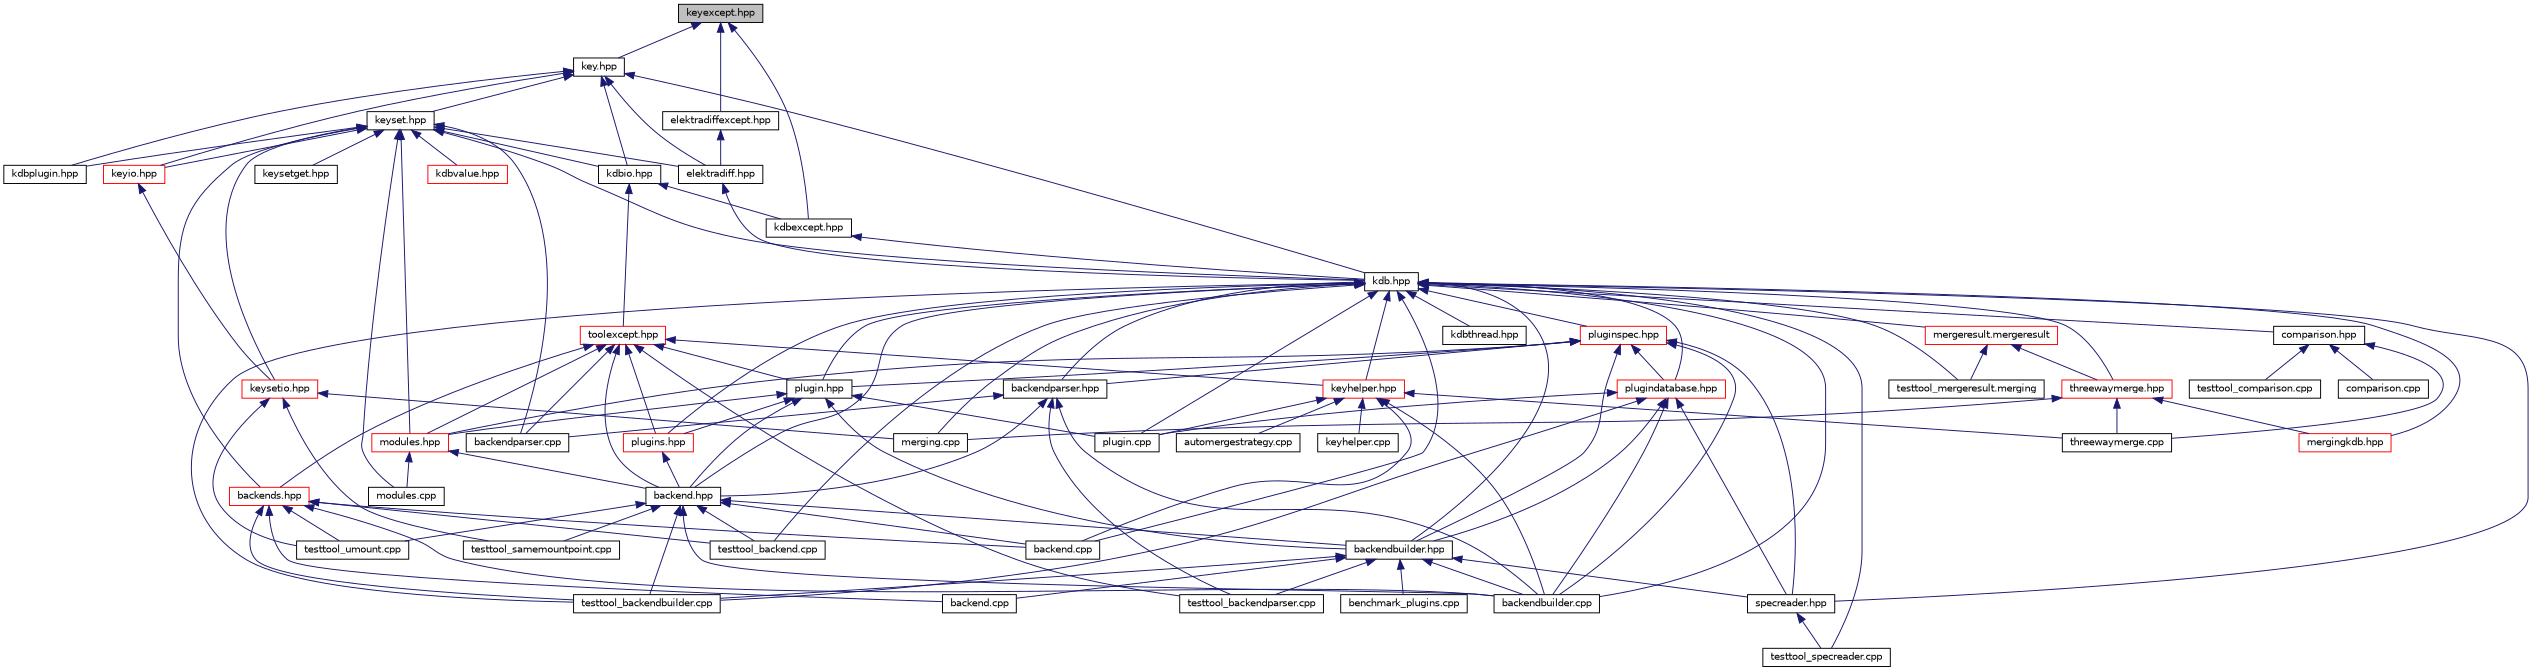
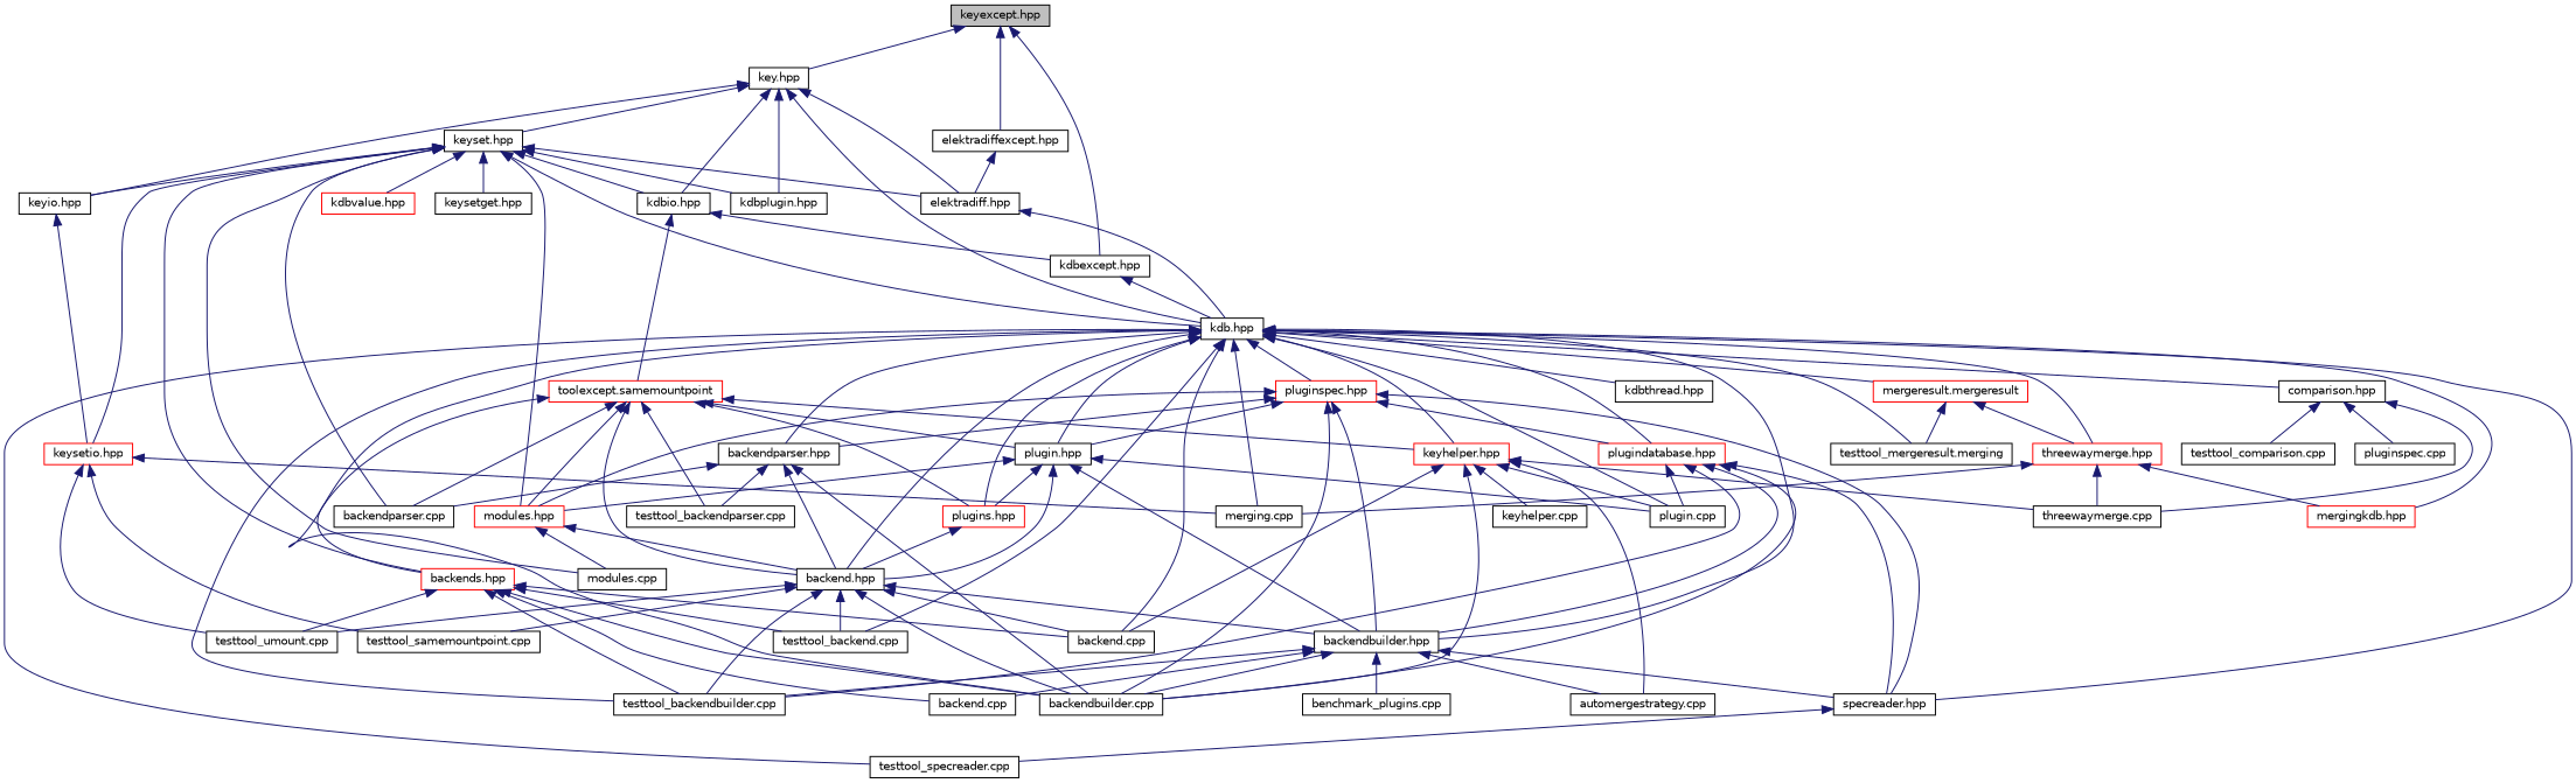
  digraph {
    node [color=black fillcolor=white fontname=Helvetica fontsize=10 shape=record style=filled]
    edge [color=midnightblue dir=back fontname=Helvetica fontsize=10 labelfontname=Helvetica labelfontsize=10 style=solid]
    n1 [fillcolor=grey75 fontcolor=black height=0.2 label="keyexcept.hpp" width=0.4]
    n2 [height=0.2 label="elektradiffexcept.hpp" width=0.4]
    n3 [height=0.2 label="kdbexcept.hpp" width=0.4]
    n4 [height=0.2 label="key.hpp" width=0.4]
    n5 [height=0.2 label="elektradiff.hpp" width=0.4]
    n6 [height=0.2 label="kdb.hpp" width=0.4]
    n7 [height=0.2 label="kdbio.hpp" width=0.4]
    n8 [height=0.2 label="kdbplugin.hpp" width=0.4]
-   n9 [color=red height=0.2 label="keyio.hpp" width=0.4]
+   n9 [height=0.2 label="keyio.hpp" width=0.4]
    n10 [height=0.2 label="keyset.hpp" width=0.4]
    n11 [height=0.2 label="merging.cpp" width=0.4]
    n12 [height=0.2 label="backend.hpp" width=0.4]
    n13 [height=0.2 label="backendbuilder.hpp" width=0.4]
    n14 [height=0.2 label="specreader.hpp" width=0.4]
    n15 [height=0.2 label="testtool_specreader.cpp" width=0.4]
    n16 [height=0.2 label="backendbuilder.cpp" width=0.4]
    n17 [height=0.2 label="testtool_backendbuilder.cpp" width=0.4]
    n18 [height=0.2 label="backend.cpp" width=0.4]
    n19 [height=0.2 label="testtool_backend.cpp" width=0.4]
    n20 [height=0.2 label="backendparser.hpp" width=0.4]
    n21 [height=0.2 label="comparison.hpp" width=0.4]
    n22 [color=red height=0.2 label="keyhelper.hpp" width=0.4]
    n23 [height=0.2 label="plugin.cpp" width=0.4]
    n24 [color=red height=0.2 label="mergeresult.mergeresult" width=0.4]
    n25 [color=red height=0.2 label="threewaymerge.hpp" width=0.4]
    n26 [color=red height=0.2 label="mergingkdb.hpp" width=0.4]
    n27 [height=0.2 label="testtool_mergeresult.merging" width=0.4]
    n28 [height=0.2 label="plugin.hpp" width=0.4]
    n29 [color=red height=0.2 label="plugins.hpp" width=0.4]
    n30 [color=red height=0.2 label="plugindatabase.hpp" width=0.4]
    n31 [color=red height=0.2 label="pluginspec.hpp" width=0.4]
    n32 [height=0.2 label="kdbthread.hpp" width=0.4]
    n33 [height=0.2 label="testtool_samemountpoint.cpp" width=0.4]
    n34 [height=0.2 label="testtool_umount.cpp" width=0.4]
    n35 [height=0.2 label="benchmark_plugins.cpp" width=0.4]
    n36 [height=0.2 label="backend.cpp" width=0.4]
    n37 [height=0.2 label="testtool_backendparser.cpp" width=0.4]
    n38 [height=0.2 label="backendparser.cpp" width=0.4]
-   n39 [height=0.2 label="comparison.cpp" width=0.4]
+   n39 [height=0.2 label="pluginspec.cpp" width=0.4]
    n40 [height=0.2 label="threewaymerge.cpp" width=0.4]
    n41 [height=0.2 label="testtool_comparison.cpp" width=0.4]
    n42 [height=0.2 label="keyhelper.cpp" width=0.4]
    n43 [height=0.2 label="automergestrategy.cpp" width=0.4]
    n44 [color=red height=0.2 label="modules.hpp" width=0.4]
    n45 [height=0.2 label="modules.cpp" width=0.4]
-   n46 [color=red height=0.2 label="toolexcept.hpp" width=0.4]
+   n46 [color=red height=0.2 label="toolexcept.samemountpoint" width=0.4]
    n47 [color=red height=0.2 label="keysetio.hpp" width=0.4]
    n48 [color=red height=0.2 label="backends.hpp" width=0.4]
    n49 [color=red height=0.2 label="kdbvalue.hpp" width=0.4]
    n50 [height=0.2 label="keysetget.hpp" width=0.4]
    n1 -> n2
    n1 -> n3
    n1 -> n4
    n2 -> n5
    n3 -> n6
    n4 -> n5
    n4 -> n6
    n4 -> n7
    n4 -> n8
    n4 -> n9
    n4 -> n10
    n5 -> n6
    n6 -> n11
    n6 -> n12
    n6 -> n13
    n6 -> n14
    n6 -> n15
    n6 -> n16
    n6 -> n17
    n6 -> n18
    n6 -> n19
    n6 -> n20
    n6 -> n21
    n6 -> n22
    n6 -> n23
    n6 -> n24
    n6 -> n25
    n6 -> n26
    n6 -> n27
    n6 -> n28
    n6 -> n29
    n6 -> n30
    n6 -> n31
    n6 -> n32
    n7 -> n3
    n7 -> n46
    n9 -> n47
    n10 -> n5
    n10 -> n6
    n10 -> n7
    n10 -> n8
    n10 -> n9
    n10 -> n38
    n10 -> n44
    n10 -> n45
    n10 -> n47
    n10 -> n48
    n10 -> n49
    n10 -> n50
    n12 -> n13
    n12 -> n16
    n12 -> n17
    n12 -> n18
    n12 -> n19
    n12 -> n33
    n12 -> n34
    n13 -> n14
    n13 -> n16
    n13 -> n17
    n13 -> n35
    n13 -> n36
-   n13 -> n37
+   n13 -> n43
    n14 -> n15
    n20 -> n12
    n20 -> n16
    n20 -> n37
    n20 -> n38
    n21 -> n39
    n21 -> n40
    n21 -> n41
    n22 -> n16
    n22 -> n18
    n22 -> n23
    n22 -> n40
    n22 -> n42
    n22 -> n43
    n24 -> n25
    n24 -> n27
    n25 -> n11
    n25 -> n26
    n25 -> n40
    n28 -> n12
    n28 -> n13
    n28 -> n23
    n28 -> n29
    n28 -> n44
    n29 -> n12
    n30 -> n13
    n30 -> n14
    n30 -> n16
    n30 -> n17
    n30 -> n23
    n31 -> n13
    n31 -> n14
    n31 -> n16
    n31 -> n20
    n31 -> n28
    n31 -> n30
    n31 -> n44
    n44 -> n12
    n44 -> n45
    n46 -> n12
    n46 -> n22
    n46 -> n28
    n46 -> n29
    n46 -> n37
    n46 -> n38
    n46 -> n44
    n46 -> n48
    n47 -> n11
    n47 -> n33
    n47 -> n34
    n48 -> n16
    n48 -> n17
    n48 -> n18
    n48 -> n19
    n48 -> n34
    n48 -> n36
  }
